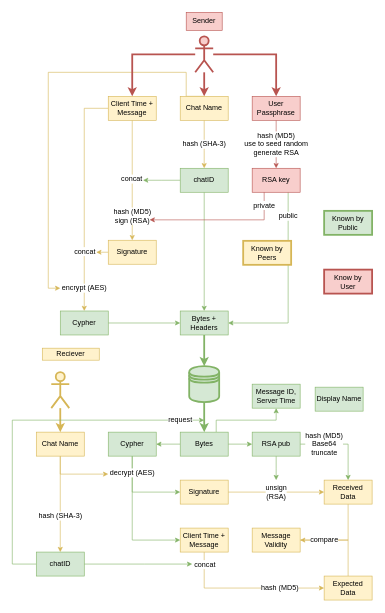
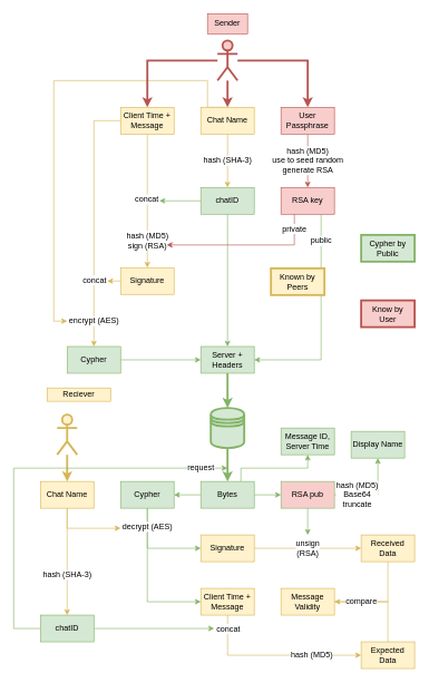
  <mxCell id="0" />
  <mxCell id="1" parent="0" />
  <mxCell id="2" value="&lt;div&gt;unsign&lt;/div&gt;&lt;div&gt;(RSA)&lt;/div&gt;" style="edgeStyle=orthogonalEdgeStyle;rounded=0;orthogonalLoop=1;jettySize=auto;html=1;fontSize=12;strokeWidth=1;fillColor=#fff2cc;strokeColor=#d6b656;" edge="1" parent="1" source="3" target="59"><mxGeometry relative="1" as="geometry" /></mxCell>
  <mxCell id="3" value="Signature" style="rounded=0;whiteSpace=wrap;html=1;fontFamily=Helvetica;fontSize=12;strokeColor=#d6b656;fillColor=#fff2cc;" vertex="1" parent="1"><mxGeometry x="300" y="800" width="80" height="40" as="geometry" /></mxCell>
  <mxCell id="4" value="hash (SHA-3)" style="edgeStyle=orthogonalEdgeStyle;rounded=0;orthogonalLoop=1;jettySize=auto;html=1;entryX=0.5;entryY=0;entryDx=0;entryDy=0;fontFamily=Helvetica;fontSize=12;fontColor=default;exitX=0.5;exitY=1;exitDx=0;exitDy=0;fillColor=#fff2cc;strokeColor=#d6b656;" parent="1" source="6" target="16" edge="1"><mxGeometry relative="1" as="geometry"><mxPoint x="450" y="390" as="sourcePoint" /><mxPoint x="610" y="390" as="targetPoint" /><Array as="points"><mxPoint x="340" y="250" /><mxPoint x="340" y="250" /></Array><mxPoint as="offset" /></mxGeometry></mxCell>
  <mxCell id="5" style="edgeStyle=orthogonalEdgeStyle;rounded=0;orthogonalLoop=1;jettySize=auto;html=1;fontFamily=Helvetica;fontSize=12;fontColor=default;strokeWidth=1;exitX=0.5;exitY=0;exitDx=0;exitDy=0;fillColor=#fff2cc;strokeColor=#d6b656;" parent="1" source="6" edge="1"><mxGeometry relative="1" as="geometry"><mxPoint x="100" y="480" as="targetPoint" /><Array as="points"><mxPoint x="310" y="160" /><mxPoint x="310" y="120" /><mxPoint x="80" y="120" /><mxPoint x="80" y="480" /></Array></mxGeometry></mxCell>
  <mxCell id="6" value="Chat Name" style="rounded=0;whiteSpace=wrap;html=1;fillColor=#fff2cc;strokeColor=#d6b656;" parent="1" vertex="1"><mxGeometry x="300" y="160" width="80" height="40" as="geometry" /></mxCell>
  <mxCell id="7" value="&lt;div&gt;hash (MD5)&lt;br&gt;&lt;/div&gt;&lt;div&gt;use to seed random&lt;/div&gt;&lt;div&gt;generate RSA&lt;br&gt;&lt;/div&gt;" style="edgeStyle=orthogonalEdgeStyle;rounded=0;orthogonalLoop=1;jettySize=auto;html=1;fontFamily=Helvetica;fontSize=12;fontColor=default;fillColor=#f8cecc;strokeColor=#b85450;" parent="1" source="8" target="18" edge="1"><mxGeometry relative="1" as="geometry"><mxPoint as="offset" /></mxGeometry></mxCell>
  <mxCell id="8" value="User Passphrase" style="rounded=0;whiteSpace=wrap;html=1;fillColor=#f8cecc;strokeColor=#b85450;" parent="1" vertex="1"><mxGeometry x="420" y="160" width="80" height="40" as="geometry" /></mxCell>
  <mxCell id="9" value="&lt;div&gt;hash (MD5)&lt;/div&gt;&lt;div&gt;sign (RSA)&lt;br&gt;&lt;/div&gt;" style="edgeStyle=orthogonalEdgeStyle;rounded=0;orthogonalLoop=1;jettySize=auto;html=1;fontFamily=Helvetica;fontSize=12;fontColor=default;fillColor=#fff2cc;strokeColor=#d6b656;" parent="1" source="13" target="23" edge="1"><mxGeometry x="0.6" relative="1" as="geometry"><mxPoint as="offset" /></mxGeometry></mxCell>
  <mxCell id="10" value="concat" style="edgeLabel;html=1;align=center;verticalAlign=middle;resizable=0;points=[];fontSize=12;fontFamily=Helvetica;fontColor=default;" parent="9" vertex="1" connectable="0"><mxGeometry x="0.19" y="-2" relative="1" as="geometry"><mxPoint y="-22" as="offset" /></mxGeometry></mxCell>
  <mxCell id="11" value="&lt;div&gt;encrypt (AES)&lt;br&gt;&lt;/div&gt;" style="edgeStyle=orthogonalEdgeStyle;rounded=0;orthogonalLoop=1;jettySize=auto;html=1;entryX=0.5;entryY=0;entryDx=0;entryDy=0;fontFamily=Helvetica;fontSize=12;fontColor=default;fillColor=#fff2cc;strokeColor=#d6b656;" parent="1" source="13" target="20" edge="1"><mxGeometry x="0.799" relative="1" as="geometry"><Array as="points"><mxPoint x="140" y="180" /></Array><mxPoint as="offset" /></mxGeometry></mxCell>
  <mxCell id="12" value="concat" style="edgeLabel;html=1;align=center;verticalAlign=middle;resizable=0;points=[];fontSize=12;fontFamily=Helvetica;fontColor=default;" parent="11" vertex="1" connectable="0"><mxGeometry x="0.344" y="2" relative="1" as="geometry"><mxPoint x="-2" y="24" as="offset" /></mxGeometry></mxCell>
  <mxCell id="13" value="Client Time + Message" style="rounded=0;whiteSpace=wrap;html=1;fillColor=#fff2cc;strokeColor=#d6b656;" parent="1" vertex="1"><mxGeometry x="180" y="160" width="80" height="40" as="geometry" /></mxCell>
  <mxCell id="14" style="edgeStyle=orthogonalEdgeStyle;rounded=0;orthogonalLoop=1;jettySize=auto;html=1;fontFamily=Helvetica;fontSize=12;fontColor=default;strokeWidth=1;fillColor=#d5e8d4;strokeColor=#82b366;" parent="1" source="16" edge="1"><mxGeometry relative="1" as="geometry"><mxPoint x="238" y="300" as="targetPoint" /></mxGeometry></mxCell>
  <mxCell id="15" style="edgeStyle=orthogonalEdgeStyle;rounded=0;orthogonalLoop=1;jettySize=auto;html=1;fontFamily=Helvetica;fontSize=12;fontColor=default;strokeWidth=1;fillColor=#d5e8d4;strokeColor=#82b366;" parent="1" source="16" target="25" edge="1"><mxGeometry relative="1" as="geometry" /></mxCell>
  <mxCell id="16" value="chatID" style="rounded=0;whiteSpace=wrap;html=1;fontFamily=Helvetica;fontSize=12;fillColor=#d5e8d4;strokeColor=#82b366;" parent="1" vertex="1"><mxGeometry x="300" y="280" width="80" height="40" as="geometry" /></mxCell>
  <mxCell id="17" value="public" style="edgeStyle=orthogonalEdgeStyle;rounded=0;orthogonalLoop=1;jettySize=auto;html=1;entryX=1;entryY=0.5;entryDx=0;entryDy=0;fontFamily=Helvetica;fontSize=12;fontColor=default;strokeWidth=1;fillColor=#d5e8d4;strokeColor=#82b366;exitX=0.75;exitY=1;exitDx=0;exitDy=0;" parent="1" source="18" target="25" edge="1"><mxGeometry x="-0.748" relative="1" as="geometry"><mxPoint x="460" y="460" as="sourcePoint" /><mxPoint x="460" y="482" as="targetPoint" /><Array as="points"><mxPoint x="480" y="538" /></Array><mxPoint as="offset" /></mxGeometry></mxCell>
  <mxCell id="18" value="RSA key" style="rounded=0;whiteSpace=wrap;html=1;fontFamily=Helvetica;fontSize=12;fillColor=#f8cecc;strokeColor=#b85450;" parent="1" vertex="1"><mxGeometry x="420" y="280" width="80" height="40" as="geometry" /></mxCell>
  <mxCell id="19" value="" style="edgeStyle=orthogonalEdgeStyle;rounded=0;orthogonalLoop=1;jettySize=auto;html=1;fontFamily=Helvetica;fontSize=12;fontColor=default;strokeWidth=1;fillColor=#d5e8d4;strokeColor=#82b366;" parent="1" source="20" target="25" edge="1"><mxGeometry relative="1" as="geometry" /></mxCell>
  <mxCell id="20" value="Cypher" style="rounded=0;whiteSpace=wrap;html=1;fontFamily=Helvetica;fontSize=12;fillColor=#d5e8d4;strokeColor=#82b366;" parent="1" vertex="1"><mxGeometry x="100" y="518" width="80" height="40" as="geometry" /></mxCell>
  <mxCell id="21" value="&lt;div&gt;Know by&lt;/div&gt;&lt;div&gt;User&lt;br&gt;&lt;/div&gt;" style="rounded=0;whiteSpace=wrap;html=1;fontFamily=Helvetica;fontSize=12;strokeColor=#b85450;fillColor=#f8cecc;strokeWidth=3;" parent="1" vertex="1"><mxGeometry x="540" y="449" width="80" height="40" as="geometry" /></mxCell>
  <mxCell id="22" style="edgeStyle=orthogonalEdgeStyle;rounded=0;orthogonalLoop=1;jettySize=auto;html=1;fontFamily=Helvetica;fontSize=12;fontColor=default;strokeWidth=1;fillColor=#fff2cc;strokeColor=#d6b656;" parent="1" source="23" edge="1"><mxGeometry relative="1" as="geometry"><mxPoint x="160" y="420" as="targetPoint" /></mxGeometry></mxCell>
  <mxCell id="23" value="Signature" style="rounded=0;whiteSpace=wrap;html=1;fontFamily=Helvetica;fontSize=12;strokeColor=#d6b656;fillColor=#fff2cc;" parent="1" vertex="1"><mxGeometry x="180" y="400" width="80" height="40" as="geometry" /></mxCell>
  <mxCell id="24" value="" style="edgeStyle=orthogonalEdgeStyle;rounded=0;orthogonalLoop=1;jettySize=auto;html=1;fontFamily=Helvetica;fontSize=12;fontColor=default;strokeWidth=3;fillColor=#d5e8d4;strokeColor=#82b366;entryX=0.5;entryY=0;entryDx=0;entryDy=0;" parent="1" source="25" target="33" edge="1"><mxGeometry relative="1" as="geometry"><mxPoint x="340" y="600" as="targetPoint" /></mxGeometry></mxCell>
- <mxCell id="25" value="&lt;div&gt;Bytes +&lt;/div&gt;&lt;div&gt;Headers&lt;br&gt;&lt;/div&gt;" style="rounded=0;whiteSpace=wrap;html=1;fontFamily=Helvetica;fontSize=12;fillColor=#d5e8d4;strokeColor=#82b366;" parent="1" vertex="1"><mxGeometry x="300" y="518" width="80" height="40" as="geometry" /></mxCell>
+ <mxCell id="25" value="&lt;div&gt;Server +&lt;/div&gt;&lt;div&gt;Headers&lt;br&gt;&lt;/div&gt;" style="rounded=0;whiteSpace=wrap;html=1;fontFamily=Helvetica;fontSize=12;fillColor=#d5e8d4;strokeColor=#82b366;" parent="1" vertex="1"><mxGeometry x="300" y="518" width="80" height="40" as="geometry" /></mxCell>
  <mxCell id="26" value="&lt;div&gt;Known by&lt;/div&gt;&lt;div&gt;Peers&lt;br&gt;&lt;/div&gt;" style="rounded=0;whiteSpace=wrap;html=1;fontFamily=Helvetica;fontSize=12;strokeColor=#d6b656;fillColor=#fff2cc;strokeWidth=3;" parent="1" vertex="1"><mxGeometry x="405" y="401" width="80" height="40" as="geometry" /></mxCell>
  <mxCell id="27" value="private" style="endArrow=classic;html=1;rounded=0;fontFamily=Helvetica;fontSize=12;fontColor=default;strokeWidth=1;fillColor=#f8cecc;strokeColor=#b85450;edgeStyle=orthogonalEdgeStyle;exitX=0.25;exitY=1;exitDx=0;exitDy=0;" parent="1" source="18" edge="1"><mxGeometry x="-0.818" width="50" height="50" relative="1" as="geometry"><mxPoint x="460" y="460" as="sourcePoint" /><mxPoint x="249" y="366" as="targetPoint" /><Array as="points"><mxPoint x="440" y="366" /></Array><mxPoint as="offset" /></mxGeometry></mxCell>
  <mxCell id="28" style="edgeStyle=orthogonalEdgeStyle;rounded=0;orthogonalLoop=1;jettySize=auto;html=1;entryX=0.5;entryY=0;entryDx=0;entryDy=0;fontFamily=Helvetica;fontSize=12;fontColor=default;strokeWidth=3;fillColor=#f8cecc;strokeColor=#b85450;" parent="1" source="31" target="8" edge="1"><mxGeometry relative="1" as="geometry" /></mxCell>
  <mxCell id="29" style="edgeStyle=orthogonalEdgeStyle;rounded=0;orthogonalLoop=1;jettySize=auto;html=1;entryX=0.5;entryY=0;entryDx=0;entryDy=0;fontFamily=Helvetica;fontSize=12;fontColor=default;strokeWidth=3;fillColor=#f8cecc;strokeColor=#b85450;" parent="1" source="31" target="13" edge="1"><mxGeometry relative="1" as="geometry" /></mxCell>
  <mxCell id="30" style="edgeStyle=orthogonalEdgeStyle;rounded=0;orthogonalLoop=1;jettySize=auto;html=1;entryX=0.5;entryY=0;entryDx=0;entryDy=0;fontFamily=Helvetica;fontSize=12;fontColor=default;strokeWidth=3;fillColor=#f8cecc;strokeColor=#b85450;" parent="1" source="31" target="6" edge="1"><mxGeometry relative="1" as="geometry" /></mxCell>
  <mxCell id="31" value="" style="shape=umlActor;verticalLabelPosition=bottom;verticalAlign=top;html=1;outlineConnect=0;rounded=0;fontFamily=Helvetica;fontSize=12;strokeColor=#b85450;strokeWidth=3;fillColor=#f8cecc;" parent="1" vertex="1"><mxGeometry x="325" y="60" width="30" height="60" as="geometry" /></mxCell>
  <mxCell id="32" value="" style="edgeStyle=orthogonalEdgeStyle;rounded=0;orthogonalLoop=1;jettySize=auto;html=1;fillColor=#d5e8d4;strokeColor=#82b366;strokeWidth=3;" edge="1" parent="1" source="33" target="37"><mxGeometry relative="1" as="geometry" /></mxCell>
  <mxCell id="33" value="" style="shape=datastore;whiteSpace=wrap;html=1;rounded=0;fontFamily=Helvetica;fontSize=12;strokeColor=#82b366;strokeWidth=3;fillColor=#d5e8d4;" parent="1" vertex="1"><mxGeometry x="315" y="610" width="50" height="60" as="geometry" /></mxCell>
  <mxCell id="34" style="edgeStyle=orthogonalEdgeStyle;rounded=0;orthogonalLoop=1;jettySize=auto;html=1;entryX=1;entryY=0.5;entryDx=0;entryDy=0;strokeWidth=1;fillColor=#d5e8d4;strokeColor=#82b366;" edge="1" parent="1" source="37" target="40"><mxGeometry relative="1" as="geometry"><Array as="points" /></mxGeometry></mxCell>
  <mxCell id="35" style="edgeStyle=orthogonalEdgeStyle;rounded=0;orthogonalLoop=1;jettySize=auto;html=1;entryX=0;entryY=0.5;entryDx=0;entryDy=0;strokeWidth=1;fillColor=#d5e8d4;strokeColor=#82b366;" edge="1" parent="1" source="37" target="47"><mxGeometry relative="1" as="geometry"><Array as="points" /></mxGeometry></mxCell>
  <mxCell id="36" style="edgeStyle=orthogonalEdgeStyle;rounded=0;orthogonalLoop=1;jettySize=auto;html=1;entryX=0.5;entryY=1;entryDx=0;entryDy=0;fontSize=12;strokeWidth=1;exitX=0.75;exitY=0;exitDx=0;exitDy=0;fillColor=#d5e8d4;strokeColor=#82b366;" edge="1" parent="1" source="37" target="63"><mxGeometry relative="1" as="geometry"><Array as="points"><mxPoint x="360" y="700" /><mxPoint x="460" y="700" /></Array></mxGeometry></mxCell>
  <mxCell id="37" value="&lt;div&gt;Bytes&lt;br&gt;&lt;/div&gt;" style="rounded=0;whiteSpace=wrap;html=1;fontFamily=Helvetica;fontSize=12;fillColor=#d5e8d4;strokeColor=#82b366;" vertex="1" parent="1"><mxGeometry x="300" y="720" width="80" height="40" as="geometry" /></mxCell>
  <mxCell id="38" style="edgeStyle=orthogonalEdgeStyle;rounded=0;orthogonalLoop=1;jettySize=auto;html=1;entryX=0;entryY=0.5;entryDx=0;entryDy=0;strokeWidth=1;fillColor=#d5e8d4;strokeColor=#82b366;exitX=0.5;exitY=1;exitDx=0;exitDy=0;" edge="1" parent="1" source="40" target="50"><mxGeometry relative="1" as="geometry" /></mxCell>
  <mxCell id="39" value="&lt;font style=&quot;font-size: 12px&quot;&gt;decrypt (AES)&lt;/font&gt;" style="edgeStyle=orthogonalEdgeStyle;rounded=0;orthogonalLoop=1;jettySize=auto;html=1;entryX=0;entryY=0.5;entryDx=0;entryDy=0;strokeWidth=1;fillColor=#d5e8d4;strokeColor=#82b366;exitX=0.5;exitY=1;exitDx=0;exitDy=0;" edge="1" parent="1" source="40" target="3"><mxGeometry x="-0.6" relative="1" as="geometry"><mxPoint as="offset" /></mxGeometry></mxCell>
  <mxCell id="40" value="Cypher" style="rounded=0;whiteSpace=wrap;html=1;fontFamily=Helvetica;fontSize=12;fillColor=#d5e8d4;strokeColor=#82b366;" vertex="1" parent="1"><mxGeometry x="180" y="720" width="80" height="40" as="geometry" /></mxCell>
  <mxCell id="41" value="" style="edgeStyle=orthogonalEdgeStyle;rounded=0;orthogonalLoop=1;jettySize=auto;html=1;strokeWidth=3;fillColor=#fff2cc;strokeColor=#d6b656;" edge="1" parent="1" source="62" target="44"><mxGeometry relative="1" as="geometry" /></mxCell>
  <mxCell id="42" style="edgeStyle=orthogonalEdgeStyle;rounded=0;orthogonalLoop=1;jettySize=auto;html=1;strokeWidth=1;fillColor=#fff2cc;strokeColor=#d6b656;exitX=0.5;exitY=1;exitDx=0;exitDy=0;" edge="1" parent="1" source="44"><mxGeometry relative="1" as="geometry"><mxPoint x="180" y="790" as="targetPoint" /><Array as="points"><mxPoint x="100" y="790" /></Array></mxGeometry></mxCell>
  <mxCell id="43" value="hash (SHA-3)" style="edgeStyle=orthogonalEdgeStyle;rounded=0;orthogonalLoop=1;jettySize=auto;html=1;entryX=0.5;entryY=0;entryDx=0;entryDy=0;fontSize=12;strokeWidth=1;fillColor=#fff2cc;strokeColor=#d6b656;" edge="1" parent="1" source="44" target="53"><mxGeometry x="0.25" relative="1" as="geometry"><mxPoint as="offset" /></mxGeometry></mxCell>
  <mxCell id="44" value="Chat Name" style="rounded=0;whiteSpace=wrap;html=1;fillColor=#fff2cc;strokeColor=#d6b656;" vertex="1" parent="1"><mxGeometry x="60" y="720" width="80" height="40" as="geometry" /></mxCell>
  <mxCell id="45" style="edgeStyle=orthogonalEdgeStyle;rounded=0;orthogonalLoop=1;jettySize=auto;html=1;fontSize=12;strokeWidth=1;fillColor=#d5e8d4;strokeColor=#82b366;" edge="1" parent="1" source="47"><mxGeometry relative="1" as="geometry"><mxPoint x="460" y="800" as="targetPoint" /></mxGeometry></mxCell>
- <mxCell id="46" value="&lt;div&gt;hash (MD5)&lt;/div&gt;&lt;div&gt;Base64&lt;/div&gt;&lt;div&gt;truncate&lt;br&gt;&lt;/div&gt;" style="edgeStyle=orthogonalEdgeStyle;rounded=0;orthogonalLoop=1;jettySize=auto;html=1;fontSize=12;strokeWidth=1;fillColor=#d5e8d4;strokeColor=#82b366;" edge="1" parent="1" source="47" target="59"><mxGeometry x="-0.429" relative="1" as="geometry"><mxPoint as="offset" /></mxGeometry></mxCell>
- <mxCell id="47" value="RSA pub" style="rounded=0;whiteSpace=wrap;html=1;fontFamily=Helvetica;fontSize=12;fillColor=#d5e8d4;strokeColor=#82b366;" vertex="1" parent="1"><mxGeometry x="420" y="720" width="80" height="40" as="geometry" /></mxCell>
+ <mxCell id="46" value="&lt;div&gt;hash (MD5)&lt;/div&gt;&lt;div&gt;Base64&lt;/div&gt;&lt;div&gt;truncate&lt;br&gt;&lt;/div&gt;" style="edgeStyle=orthogonalEdgeStyle;rounded=0;orthogonalLoop=1;jettySize=auto;html=1;fontSize=12;strokeWidth=1;fillColor=#d5e8d4;strokeColor=#82b366;" edge="1" parent="1" source="47" target="65"><mxGeometry x="-0.429" relative="1" as="geometry"><mxPoint as="offset" /></mxGeometry></mxCell>
+ <mxCell id="47" value="RSA pub" style="rounded=0;whiteSpace=wrap;html=1;fontFamily=Helvetica;fontSize=12;fillColor=#f8cecc;strokeColor=#82b366;" vertex="1" parent="1"><mxGeometry x="420" y="720" width="80" height="40" as="geometry" /></mxCell>
  <mxCell id="48" value="hash (MD5)" style="edgeStyle=orthogonalEdgeStyle;rounded=0;orthogonalLoop=1;jettySize=auto;html=1;fontSize=12;strokeWidth=1;exitX=0.5;exitY=1;exitDx=0;exitDy=0;fillColor=#fff2cc;strokeColor=#d6b656;" edge="1" parent="1" source="50" target="57"><mxGeometry x="0.429" relative="1" as="geometry"><Array as="points"><mxPoint x="340" y="980" /></Array><mxPoint as="offset" /></mxGeometry></mxCell>
  <mxCell id="49" value="concat" style="edgeLabel;html=1;align=center;verticalAlign=middle;resizable=0;points=[];fontSize=12;" vertex="1" connectable="0" parent="48"><mxGeometry x="-0.275" relative="1" as="geometry"><mxPoint x="-34" y="-40" as="offset" /></mxGeometry></mxCell>
  <mxCell id="50" value="Client Time + Message" style="rounded=0;whiteSpace=wrap;html=1;fillColor=#fff2cc;strokeColor=#d6b656;" vertex="1" parent="1"><mxGeometry x="300" y="880" width="80" height="40" as="geometry" /></mxCell>
  <mxCell id="51" style="edgeStyle=orthogonalEdgeStyle;rounded=0;orthogonalLoop=1;jettySize=auto;html=1;fontSize=12;strokeWidth=1;fillColor=#d5e8d4;strokeColor=#82b366;" edge="1" parent="1" source="53"><mxGeometry relative="1" as="geometry"><mxPoint x="320" y="940" as="targetPoint" /><Array as="points"><mxPoint x="240" y="940" /><mxPoint x="240" y="940" /></Array></mxGeometry></mxCell>
  <mxCell id="52" value="request" style="edgeStyle=orthogonalEdgeStyle;rounded=0;orthogonalLoop=1;jettySize=auto;html=1;fontSize=12;strokeWidth=1;fillColor=#d5e8d4;strokeColor=#82b366;" edge="1" parent="1" source="53"><mxGeometry x="0.869" relative="1" as="geometry"><mxPoint x="340" y="700" as="targetPoint" /><Array as="points"><mxPoint x="20" y="940" /><mxPoint x="20" y="700" /></Array><mxPoint x="-1" as="offset" /></mxGeometry></mxCell>
  <mxCell id="53" value="chatID" style="rounded=0;whiteSpace=wrap;html=1;fontFamily=Helvetica;fontSize=12;fillColor=#d5e8d4;strokeColor=#82b366;" vertex="1" parent="1"><mxGeometry x="60" y="920" width="80" height="40" as="geometry" /></mxCell>
  <mxCell id="54" value="Sender" style="text;html=1;strokeColor=#b85450;fillColor=#f8cecc;align=center;verticalAlign=middle;whiteSpace=wrap;rounded=0;fontSize=12;" vertex="1" parent="1"><mxGeometry x="310" y="20" width="60" height="30" as="geometry" /></mxCell>
  <mxCell id="55" value="Reciever" style="text;html=1;strokeColor=#d6b656;fillColor=#fff2cc;align=center;verticalAlign=middle;whiteSpace=wrap;rounded=0;fontSize=12;" vertex="1" parent="1"><mxGeometry x="70" y="580" width="95" height="20" as="geometry" /></mxCell>
  <mxCell id="56" style="edgeStyle=orthogonalEdgeStyle;rounded=0;orthogonalLoop=1;jettySize=auto;html=1;fontSize=12;strokeWidth=1;entryX=0;entryY=0.5;entryDx=0;entryDy=0;fillColor=#fff2cc;strokeColor=#d6b656;" edge="1" parent="1" source="57" target="60"><mxGeometry relative="1" as="geometry"><mxPoint x="620" y="900" as="targetPoint" /><Array as="points"><mxPoint x="580" y="900" /></Array></mxGeometry></mxCell>
  <mxCell id="57" value="&lt;div&gt;Expected&lt;/div&gt;&lt;div&gt;Data&lt;br&gt;&lt;/div&gt;" style="rounded=0;whiteSpace=wrap;html=1;fontFamily=Helvetica;fontSize=12;fillColor=#fff2cc;strokeColor=#d6b656;" vertex="1" parent="1"><mxGeometry x="540" y="960" width="80" height="40" as="geometry" /></mxCell>
  <mxCell id="58" value="compare" style="edgeStyle=orthogonalEdgeStyle;rounded=0;orthogonalLoop=1;jettySize=auto;html=1;entryX=1;entryY=0.5;entryDx=0;entryDy=0;fontSize=12;strokeWidth=1;exitX=0.5;exitY=1;exitDx=0;exitDy=0;fillColor=#fff2cc;strokeColor=#d6b656;" edge="1" parent="1" source="59" target="60"><mxGeometry x="0.429" relative="1" as="geometry"><mxPoint as="offset" /></mxGeometry></mxCell>
  <mxCell id="59" value="&lt;div&gt;Received&lt;/div&gt;&lt;div&gt;Data&lt;br&gt;&lt;/div&gt;" style="rounded=0;whiteSpace=wrap;html=1;fontFamily=Helvetica;fontSize=12;strokeColor=#d6b656;fillColor=#fff2cc;" vertex="1" parent="1"><mxGeometry x="540" y="800" width="80" height="40" as="geometry" /></mxCell>
  <mxCell id="60" value="&lt;div&gt;Message&lt;/div&gt;&lt;div&gt;Validity&lt;br&gt;&lt;/div&gt;" style="rounded=0;whiteSpace=wrap;html=1;fontFamily=Helvetica;fontSize=12;strokeColor=#d6b656;fillColor=#fff2cc;" vertex="1" parent="1"><mxGeometry x="420" y="880" width="80" height="40" as="geometry" /></mxCell>
  <mxCell id="61" style="edgeStyle=orthogonalEdgeStyle;rounded=0;orthogonalLoop=1;jettySize=auto;html=1;exitX=0.5;exitY=1;exitDx=0;exitDy=0;fontSize=12;strokeWidth=1;" edge="1" parent="1" source="60" target="60"><mxGeometry relative="1" as="geometry" /></mxCell>
  <mxCell id="62" value="" style="shape=umlActor;verticalLabelPosition=bottom;verticalAlign=top;html=1;outlineConnect=0;rounded=0;fontFamily=Helvetica;fontSize=12;strokeColor=#d6b656;strokeWidth=3;fillColor=#fff2cc;" vertex="1" parent="1"><mxGeometry x="85" y="620" width="30" height="60" as="geometry" /></mxCell>
  <mxCell id="63" value="&lt;div&gt;Message ID,&lt;/div&gt;&lt;div&gt;Server Time&lt;br&gt;&lt;/div&gt;" style="rounded=0;whiteSpace=wrap;html=1;fontFamily=Helvetica;fontSize=12;fillColor=#d5e8d4;strokeColor=#82b366;" vertex="1" parent="1"><mxGeometry x="420" y="640" width="80" height="40" as="geometry" /></mxCell>
- <mxCell id="64" value="Known by Public" style="rounded=0;whiteSpace=wrap;html=1;fontFamily=Helvetica;fontSize=12;strokeColor=#82b366;fillColor=#d5e8d4;strokeWidth=3;" parent="1" vertex="1"><mxGeometry x="540" y="351" width="80" height="40" as="geometry" /></mxCell>
+ <mxCell id="64" value="Cypher by Public" style="rounded=0;whiteSpace=wrap;html=1;fontFamily=Helvetica;fontSize=12;strokeColor=#82b366;fillColor=#d5e8d4;strokeWidth=3;" parent="1" vertex="1"><mxGeometry x="540" y="351" width="80" height="40" as="geometry" /></mxCell>
  <mxCell id="65" value="Display Name" style="rounded=0;whiteSpace=wrap;html=1;fontFamily=Helvetica;fontSize=12;fillColor=#d5e8d4;strokeColor=#82b366;" vertex="1" parent="1"><mxGeometry x="525" y="645" width="80" height="40" as="geometry" /></mxCell>
